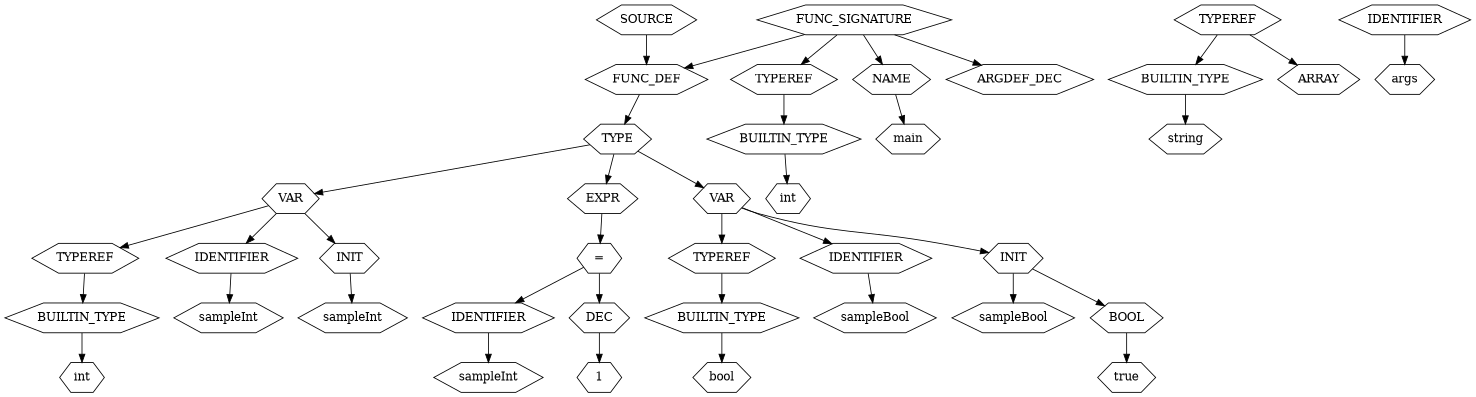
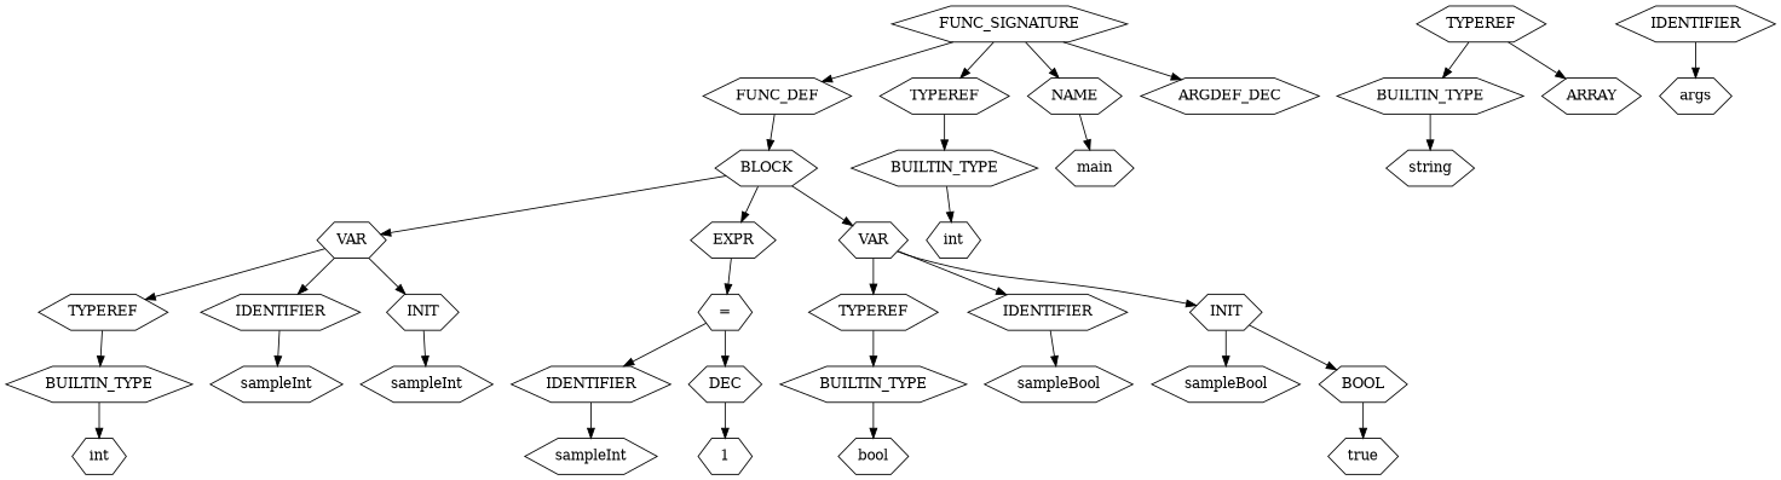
  digraph {
    node [shape=hexagon]
-   n1 [label=SOURCE]
    n2 [label=FUNC_DEF]
-   n3 [label=TYPE]
+   n3 [label=BLOCK]
    n4 [label=FUNC_SIGNATURE]
    n5 [label=TYPEREF]
    n6 [label=NAME]
    n7 [label=ARGDEF_DEC]
    n8 [label=VAR]
    n9 [label=EXPR]
    n10 [label=VAR]
    n11 [label=BUILTIN_TYPE]
    n12 [label=main]
    n13 [label=int]
    n14 [label=TYPEREF]
    n15 [label=BUILTIN_TYPE]
    n16 [label=ARRAY]
    n17 [label=IDENTIFIER]
    n18 [label=args]
    n19 [label=string]
    n20 [label=TYPEREF]
    n21 [label=IDENTIFIER]
    n22 [label=INIT]
    n23 [label="="]
    n24 [label=TYPEREF]
    n25 [label=IDENTIFIER]
    n26 [label=INIT]
    n27 [label=BUILTIN_TYPE]
    n28 [label=sampleInt]
    n29 [label=sampleInt]
    n30 [label=int]
    n31 [label=IDENTIFIER]
    n32 [label=DEC]
    n33 [label=sampleInt]
    n34 [label=1]
    n35 [label=BUILTIN_TYPE]
    n36 [label=sampleBool]
    n37 [label=sampleBool]
    n38 [label=BOOL]
    n39 [label=bool]
    n40 [label=true]
-   n1 -> n2
    n2 -> n3
    n3 -> n8
    n3 -> n9
    n3 -> n10
    n4 -> n2
    n4 -> n5
    n4 -> n6
    n4 -> n7
    n5 -> n11
    n6 -> n12
    n8 -> n20
    n8 -> n21
    n8 -> n22
    n9 -> n23
    n10 -> n24
    n10 -> n25
    n10 -> n26
    n11 -> n13
    n14 -> n15
    n14 -> n16
    n15 -> n19
    n17 -> n18
    n20 -> n27
    n21 -> n28
    n22 -> n29
    n23 -> n31
    n23 -> n32
    n24 -> n35
    n25 -> n36
    n26 -> n37
    n26 -> n38
    n27 -> n30
    n31 -> n33
    n32 -> n34
    n35 -> n39
    n38 -> n40
  }
